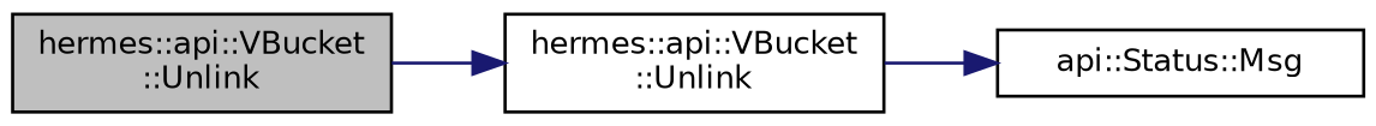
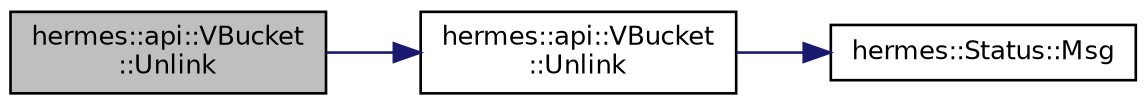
  digraph {
    rankdir=LR
    node [color=black fillcolor=white fontname=Helvetica fontsize=10 shape=record style=filled]
    edge [color=midnightblue fontname=Helvetica fontsize=10 labelfontname=Helvetica labelfontsize=10 style=solid]
    n1 [fillcolor=grey75 fontcolor=black height=0.2 label="hermes::api::VBucket\l::Unlink" width=0.4]
    n2 [height=0.2 label="hermes::api::VBucket\l::Unlink" width=0.4]
-   n3 [height=0.2 label="api::Status::Msg" width=0.4]
+   n3 [height=0.2 label="hermes::Status::Msg" width=0.4]
    n1 -> n2
    n2 -> n3
  }
